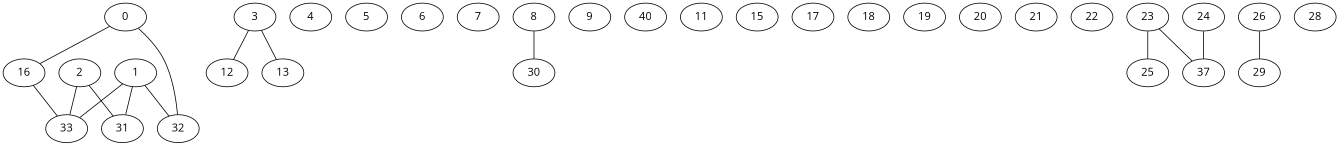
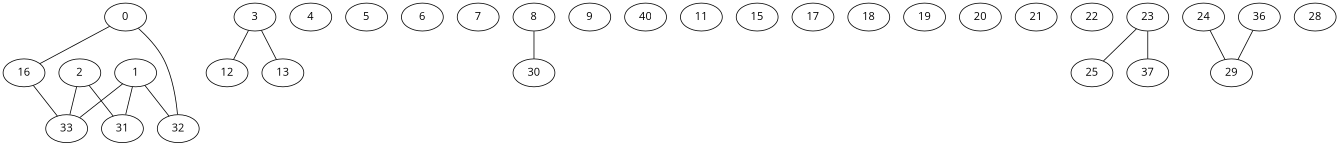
  graph {
    fontname="Open Sans"
    node [fontname="Open Sans"]
    edge [fontname="Open Sans"]
    0
    16
    32
    33
    1
    31
    2
    3
    12
    13
    4
    5
    6
    7
    8
    30
    9
    n18 [label=40]
    11
    15
    17
    18
    19
    20
    21
    22
    23
    25
    n29 [label=37]
    24
-   26
+   26 [label=36]
    29
    28
    0 -- 16
    0 -- 32
    16 -- 33
    1 -- 32
    1 -- 33
    1 -- 31
    2 -- 33
    2 -- 31
    3 -- 12
    3 -- 13
    8 -- 30
    23 -- 25
    23 -- n29
-   24 -- n29
+   24 -- 29
    26 -- 29
  }
